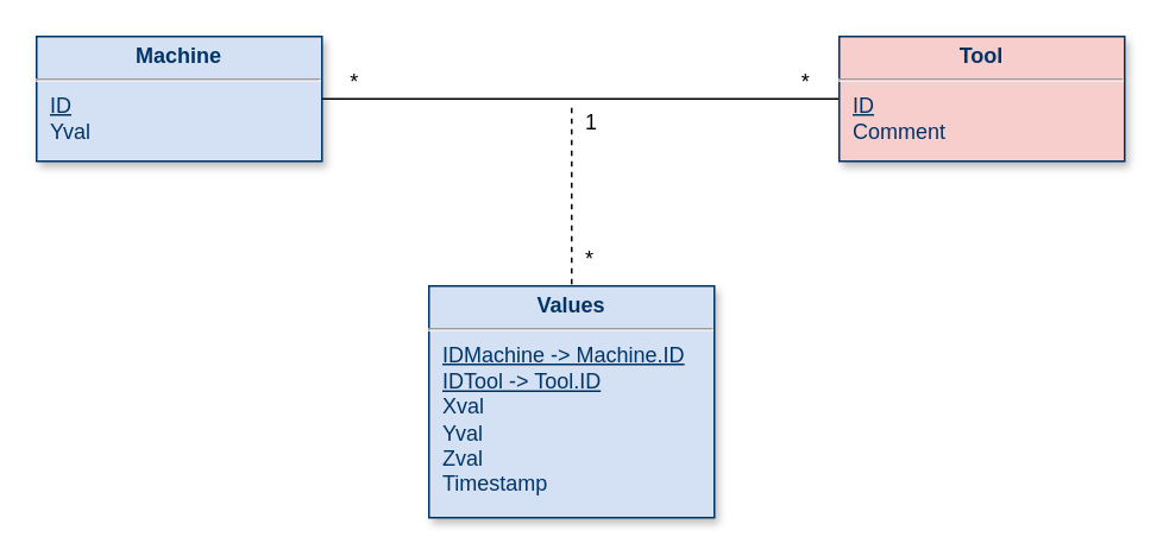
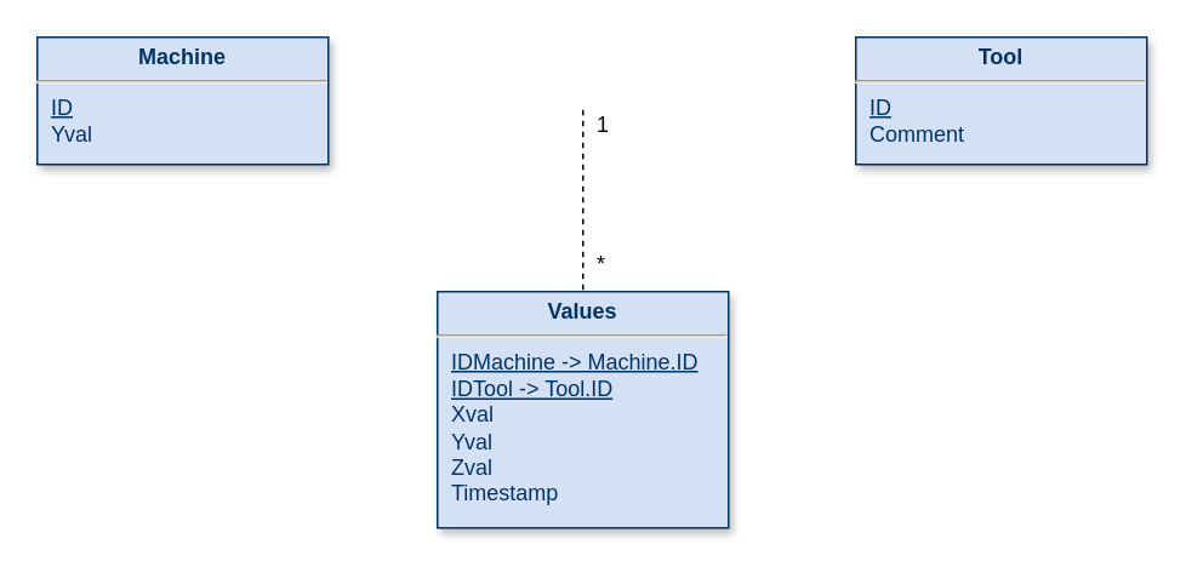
  <mxCell id="0" />
  <mxCell id="1" parent="0" />
- <mxCell id="2" value="" style="edgeStyle=orthogonalEdgeStyle;orthogonalLoop=1;jettySize=auto;html=1;endArrow=none;endFill=0;strokeColor=#000000;rounded=0;jumpStyle=gap;shadow=0;comic=0;" edge="1" parent="1" source="5" target="6"><mxGeometry relative="1" as="geometry" /></mxCell>
- <mxCell id="3" value="*" style="text;resizable=0;points=[];align=center;verticalAlign=bottom;labelBackgroundColor=#ffffff;" vertex="1" connectable="0" parent="2"><mxGeometry x="-0.876" y="1" relative="1" as="geometry"><mxPoint as="offset" /></mxGeometry></mxCell>
- <mxCell id="4" value="*" style="text;resizable=0;points=[];align=center;verticalAlign=bottom;labelBackgroundColor=#ffffff;" vertex="1" connectable="0" parent="2"><mxGeometry x="0.87" y="1" relative="1" as="geometry"><mxPoint as="offset" /></mxGeometry></mxCell>
  <mxCell id="5" value="&lt;p style=&quot;margin: 4px 0px 0px ; text-align: center&quot;&gt;&lt;strong&gt;Machine&lt;/strong&gt;&lt;/p&gt;&lt;hr&gt;&lt;p style=&quot;margin: 0px ; margin-left: 8px&quot;&gt;&lt;u&gt;ID&lt;/u&gt;&lt;/p&gt;&lt;p style=&quot;margin: 0px ; margin-left: 8px&quot;&gt;Yval&lt;/p&gt;" style="verticalAlign=top;align=left;overflow=fill;fontSize=12;fontFamily=Helvetica;html=1;strokeColor=#003366;shadow=1;fillColor=#D4E1F5;fontColor=#003366" parent="1" vertex="1"><mxGeometry x="20" y="20" width="160" height="70" as="geometry" /></mxCell>
- <mxCell id="6" value="&lt;p style=&quot;margin: 4px 0px 0px ; text-align: center&quot;&gt;&lt;strong&gt;Tool&lt;/strong&gt;&lt;/p&gt;&lt;hr&gt;&lt;p style=&quot;margin: 0px ; margin-left: 8px&quot;&gt;&lt;u&gt;ID&lt;/u&gt;&lt;/p&gt;&lt;p style=&quot;margin: 0px ; margin-left: 8px&quot;&gt;Comment&lt;br&gt;&lt;/p&gt;" style="verticalAlign=top;align=left;overflow=fill;fontSize=12;fontFamily=Helvetica;html=1;strokeColor=#003366;shadow=1;fillColor=#f8cecc;fontColor=#003366;" vertex="1" parent="1"><mxGeometry x="470" y="20" width="160" height="70" as="geometry" /></mxCell>
+ <mxCell id="6" value="&lt;p style=&quot;margin: 4px 0px 0px ; text-align: center&quot;&gt;&lt;strong&gt;Tool&lt;/strong&gt;&lt;/p&gt;&lt;hr&gt;&lt;p style=&quot;margin: 0px ; margin-left: 8px&quot;&gt;&lt;u&gt;ID&lt;/u&gt;&lt;/p&gt;&lt;p style=&quot;margin: 0px ; margin-left: 8px&quot;&gt;Comment&lt;br&gt;&lt;/p&gt;" style="verticalAlign=top;align=left;overflow=fill;fontSize=12;fontFamily=Helvetica;html=1;strokeColor=#003366;shadow=1;fillColor=#D4E1F5;fontColor=#003366" vertex="1" parent="1"><mxGeometry x="470" y="20" width="160" height="70" as="geometry" /></mxCell>
  <mxCell id="7" style="edgeStyle=orthogonalEdgeStyle;rounded=0;comic=0;jumpStyle=gap;orthogonalLoop=1;jettySize=auto;html=1;shadow=0;endArrow=none;endFill=0;strokeColor=#000000;dashed=1;" edge="1" parent="1" target="10"><mxGeometry relative="1" as="geometry"><mxPoint x="320" y="60" as="sourcePoint" /></mxGeometry></mxCell>
  <mxCell id="8" value="1" style="text;resizable=0;points=[];align=left;verticalAlign=middle;labelBackgroundColor=#ffffff;spacingLeft=5;" vertex="1" connectable="0" parent="7"><mxGeometry x="-0.862" y="1" relative="1" as="geometry"><mxPoint as="offset" /></mxGeometry></mxCell>
  <mxCell id="9" value="*" style="text;resizable=0;points=[];align=left;verticalAlign=middle;labelBackgroundColor=#ffffff;spacingLeft=5;" vertex="1" connectable="0" parent="7"><mxGeometry x="0.662" y="1" relative="1" as="geometry"><mxPoint as="offset" /></mxGeometry></mxCell>
  <mxCell id="10" value="&lt;p style=&quot;margin: 4px 0px 0px ; text-align: center&quot;&gt;&lt;strong&gt;Values&lt;/strong&gt;&lt;/p&gt;&lt;hr&gt;&lt;p style=&quot;margin: 0px ; margin-left: 8px&quot;&gt;&lt;u&gt;IDMachine -&amp;gt; Machine.ID&lt;/u&gt;&lt;/p&gt;&lt;p style=&quot;margin: 0px ; margin-left: 8px&quot;&gt;&lt;u&gt;IDTool -&amp;gt; Tool.ID&lt;/u&gt;&lt;br&gt;&lt;/p&gt;&lt;p style=&quot;margin: 0px ; margin-left: 8px&quot;&gt;Xval&lt;/p&gt;&lt;p style=&quot;margin: 0px ; margin-left: 8px&quot;&gt;Yval&lt;/p&gt;&lt;p style=&quot;margin: 0px ; margin-left: 8px&quot;&gt;Zval&lt;/p&gt;&lt;p style=&quot;margin: 0px ; margin-left: 8px&quot;&gt;Timestamp&lt;br&gt;&lt;/p&gt;" style="verticalAlign=top;align=left;overflow=fill;fontSize=12;fontFamily=Helvetica;html=1;strokeColor=#003366;shadow=1;fillColor=#D4E1F5;fontColor=#003366" vertex="1" parent="1"><mxGeometry x="240" y="160" width="160" height="130" as="geometry" /></mxCell>
